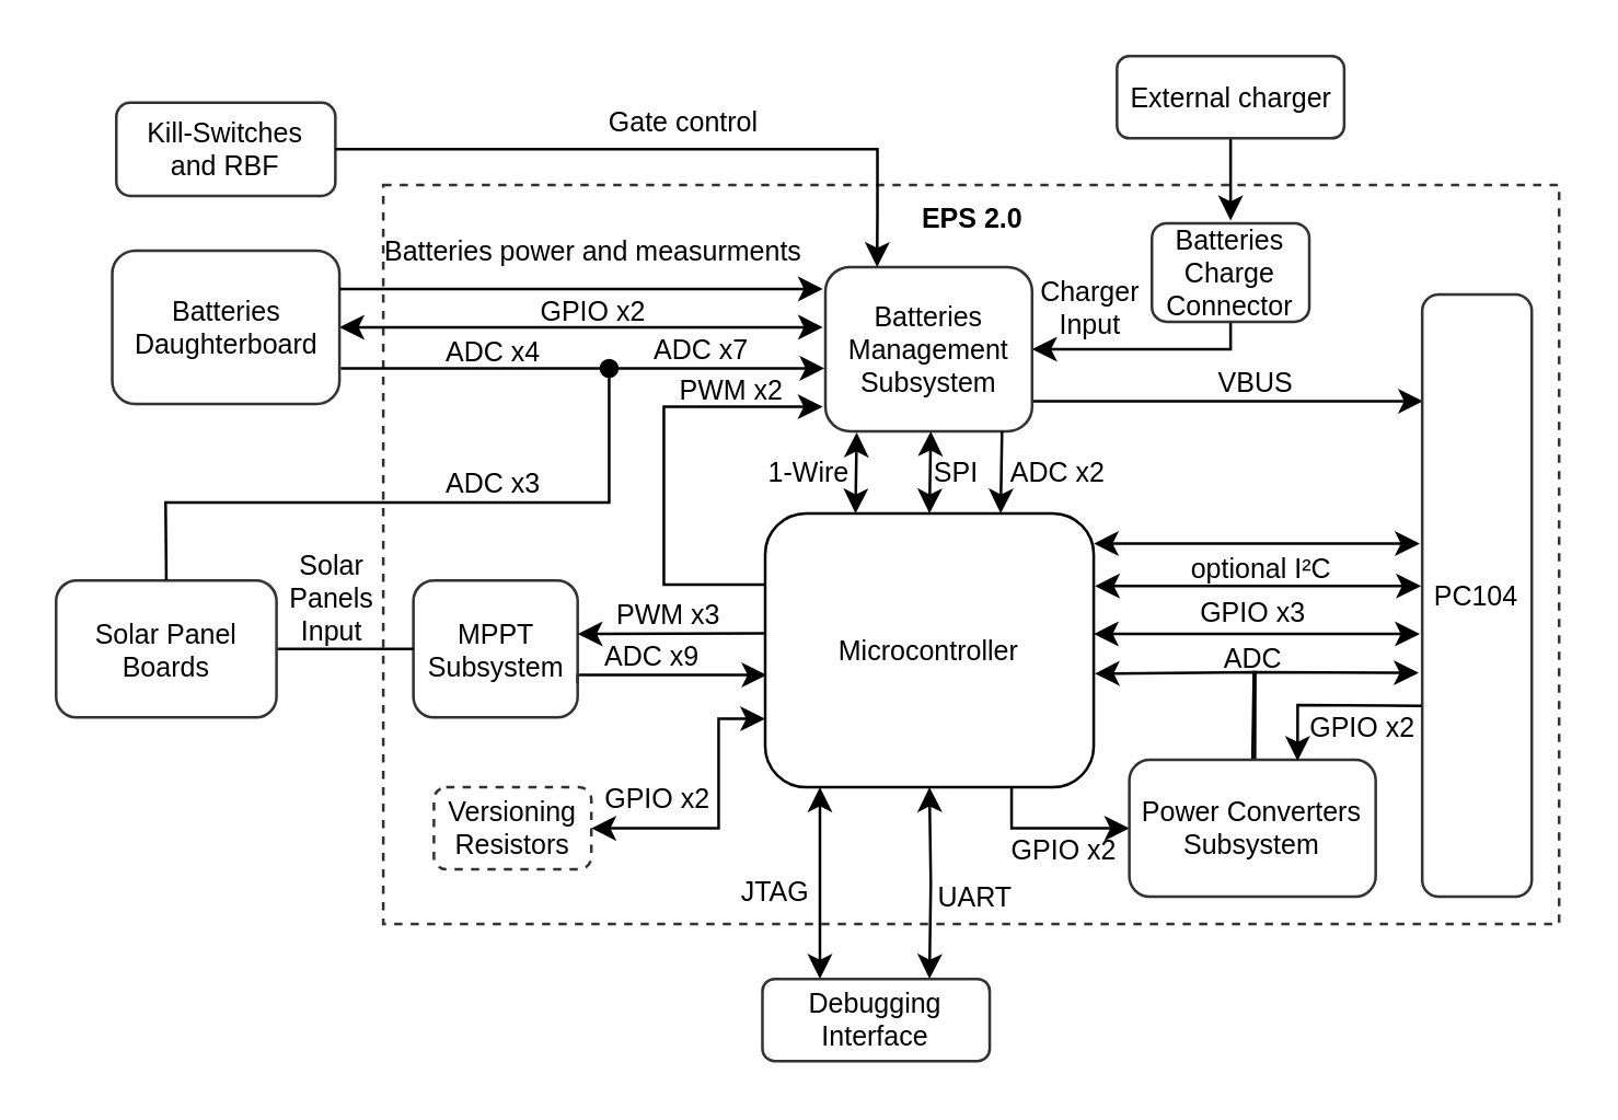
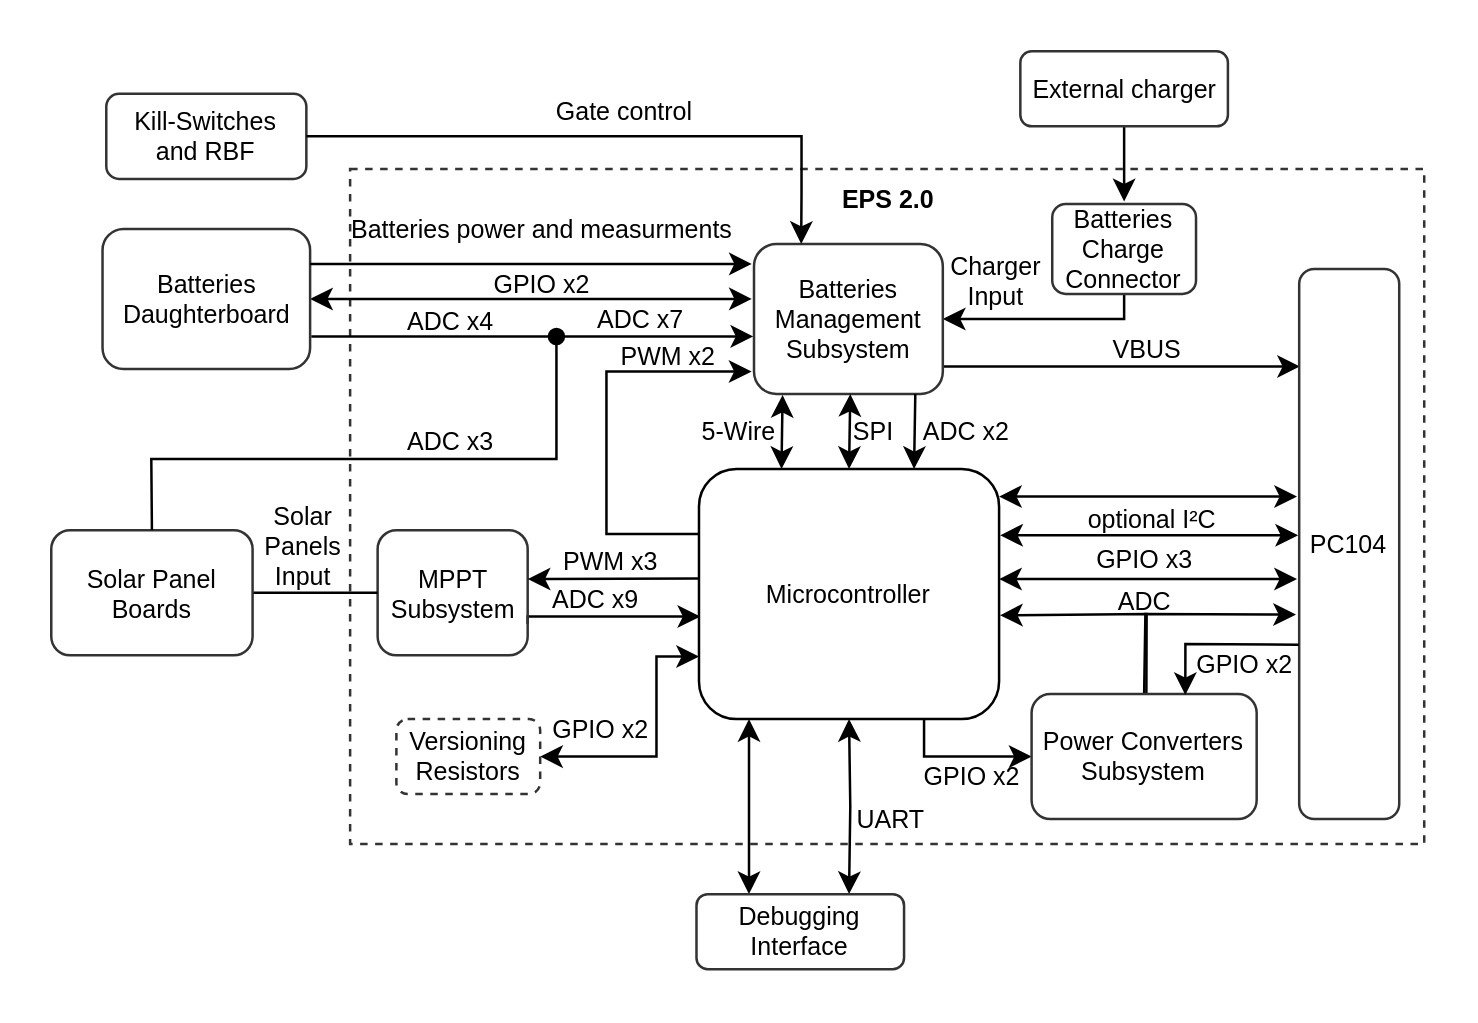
  <mxCell id="0" />
  <mxCell id="1" parent="0" />
  <mxCell id="2" value="EPS 2.0" style="rounded=0;whiteSpace=wrap;html=1;dashed=1;strokeColor=#333333;strokeWidth=1;fillColor=none;fontSize=10;verticalAlign=top;horizontal=1;fontStyle=1" parent="1" vertex="1"><mxGeometry x="139.5" y="67" width="429.5" height="270" as="geometry" /></mxCell>
  <mxCell id="3" value="" style="endArrow=classic;html=1;entryX=-0.032;entryY=0.61;entryDx=0;entryDy=0;entryPerimeter=0;rounded=0;exitX=0.5;exitY=0;exitDx=0;exitDy=0;" parent="1" source="12" edge="1"><mxGeometry width="50" height="50" relative="1" as="geometry"><mxPoint x="457" y="279" as="sourcePoint" /><mxPoint x="517.72" y="245.2" as="targetPoint" /><Array as="points"><mxPoint x="457.5" y="245" /></Array></mxGeometry></mxCell>
  <mxCell id="4" value="" style="endArrow=classic;html=1;entryX=1.003;entryY=0.565;entryDx=0;entryDy=0;entryPerimeter=0;rounded=0;exitX=0.51;exitY=-0.004;exitDx=0;exitDy=0;exitPerimeter=0;" parent="1" source="12" edge="1"><mxGeometry width="50" height="50" relative="1" as="geometry"><mxPoint x="457.5" y="279" as="sourcePoint" /><mxPoint x="399.36" y="245.5" as="targetPoint" /><Array as="points"><mxPoint x="458" y="245" /></Array></mxGeometry></mxCell>
  <mxCell id="5" style="edgeStyle=orthogonalEdgeStyle;rounded=0;orthogonalLoop=1;jettySize=auto;html=1;exitX=1;exitY=0.5;exitDx=0;exitDy=0;startArrow=classic;startFill=1;endArrow=classic;endFill=1;fontSize=10;entryX=-0.022;entryY=0.591;entryDx=0;entryDy=0;entryPerimeter=0;" parent="1" edge="1"><mxGeometry relative="1" as="geometry"><mxPoint x="518.12" y="231.02" as="targetPoint" /><mxPoint x="399" y="231" as="sourcePoint" /></mxGeometry></mxCell>
  <mxCell id="6" style="edgeStyle=orthogonalEdgeStyle;rounded=0;orthogonalLoop=1;jettySize=auto;html=1;exitX=0.75;exitY=1;exitDx=0;exitDy=0;entryX=0;entryY=0.5;entryDx=0;entryDy=0;startArrow=none;startFill=0;endArrow=classic;endFill=1;fontSize=10;" parent="1" source="9" target="12" edge="1"><mxGeometry relative="1" as="geometry"><Array as="points"><mxPoint x="369" y="302" /></Array></mxGeometry></mxCell>
  <mxCell id="7" style="edgeStyle=orthogonalEdgeStyle;rounded=0;orthogonalLoop=1;jettySize=auto;html=1;exitX=0;exitY=0.75;exitDx=0;exitDy=0;entryX=1;entryY=0.5;entryDx=0;entryDy=0;startArrow=classic;startFill=1;endArrow=classic;endFill=1;strokeColor=#000000;fontColor=#000000;" parent="1" source="9" target="57" edge="1"><mxGeometry relative="1" as="geometry"><Array as="points"><mxPoint x="262" y="262" /><mxPoint x="262" y="302" /></Array></mxGeometry></mxCell>
  <mxCell id="8" style="edgeStyle=orthogonalEdgeStyle;rounded=0;orthogonalLoop=1;jettySize=auto;html=1;exitX=0;exitY=0.25;exitDx=0;exitDy=0;entryX=-0.013;entryY=0.834;entryDx=0;entryDy=0;entryPerimeter=0;startArrow=none;startFill=0;endArrow=classic;endFill=1;strokeColor=#000000;fontSize=10;fontColor=#000000;" parent="1" edge="1"><mxGeometry relative="1" as="geometry"><mxPoint x="279" y="213" as="sourcePoint" /><mxPoint x="300.019" y="148.04" as="targetPoint" /><Array as="points"><mxPoint x="242" y="213" /><mxPoint x="242" y="148" /></Array></mxGeometry></mxCell>
  <mxCell id="9" value="Microcontroller" style="rounded=1;whiteSpace=wrap;html=1;strokeWidth=1;fillColor=none;fontSize=10;glass=0;shadow=0;sketch=0;" parent="1" vertex="1"><mxGeometry x="279" y="187" width="120" height="100" as="geometry" /></mxCell>
  <mxCell id="10" style="edgeStyle=orthogonalEdgeStyle;rounded=0;orthogonalLoop=1;jettySize=auto;html=1;startArrow=none;startFill=0;endArrow=classic;endFill=1;fontSize=10;exitX=1;exitY=0.75;exitDx=0;exitDy=0;" parent="1" source="11" edge="1"><mxGeometry relative="1" as="geometry"><mxPoint x="279.5" y="246" as="targetPoint" /><Array as="points"><mxPoint x="279.5" y="246" /></Array><mxPoint x="115.5" y="254" as="sourcePoint" /></mxGeometry></mxCell>
  <mxCell id="11" value="MPPT Subsystem" style="rounded=1;whiteSpace=wrap;html=1;strokeColor=#333333;strokeWidth=1;fillColor=none;fontSize=10;" parent="1" vertex="1"><mxGeometry x="150.5" y="211.5" width="60" height="50" as="geometry" /></mxCell>
  <mxCell id="12" value="Power Converters Subsystem" style="rounded=1;whiteSpace=wrap;html=1;strokeColor=#333333;strokeWidth=1;fontSize=10;fillColor=none;" parent="1" vertex="1"><mxGeometry x="412" y="277" width="90" height="50" as="geometry" /></mxCell>
  <mxCell id="13" style="edgeStyle=orthogonalEdgeStyle;rounded=0;orthogonalLoop=1;jettySize=auto;html=1;exitX=1;exitY=0.5;exitDx=0;exitDy=0;startArrow=none;startFill=0;endArrow=classic;endFill=1;fontColor=#FF0000;entryX=0.008;entryY=0.091;entryDx=0;entryDy=0;entryPerimeter=0;" parent="1" edge="1"><mxGeometry relative="1" as="geometry"><Array as="points" /><mxPoint x="376.5" y="146" as="sourcePoint" /><mxPoint x="519.32" y="146.02" as="targetPoint" /></mxGeometry></mxCell>
  <mxCell id="14" style="edgeStyle=orthogonalEdgeStyle;rounded=0;orthogonalLoop=1;jettySize=auto;html=1;startArrow=classic;startFill=1;endArrow=none;endFill=0;strokeColor=#000000;fontColor=#000000;" parent="1" edge="1"><mxGeometry relative="1" as="geometry"><mxPoint x="449" y="50" as="targetPoint" /><mxPoint x="449" y="80" as="sourcePoint" /></mxGeometry></mxCell>
  <mxCell id="15" style="edgeStyle=orthogonalEdgeStyle;rounded=0;orthogonalLoop=1;jettySize=auto;html=1;exitX=1;exitY=0.5;exitDx=0;exitDy=0;entryX=0.5;entryY=1;entryDx=0;entryDy=0;startArrow=classic;startFill=1;endArrow=none;endFill=0;strokeColor=#000000;fontColor=#000000;" parent="1" source="16" target="56" edge="1"><mxGeometry relative="1" as="geometry"><Array as="points"><mxPoint x="449" y="127" /></Array></mxGeometry></mxCell>
  <mxCell id="16" value="Batteries Management&lt;br&gt;Subsystem" style="rounded=1;whiteSpace=wrap;html=1;strokeColor=#333333;strokeWidth=1;fillColor=none;fontSize=10;" parent="1" vertex="1"><mxGeometry x="301" y="97" width="75.5" height="60" as="geometry" /></mxCell>
  <mxCell id="17" style="edgeStyle=orthogonalEdgeStyle;rounded=0;orthogonalLoop=1;jettySize=auto;html=1;exitX=0.5;exitY=0;exitDx=0;exitDy=0;entryX=0.5;entryY=1;entryDx=0;entryDy=0;startArrow=classic;startFill=1;endArrow=classic;endFill=1;fontSize=10;" parent="1" target="9" edge="1"><mxGeometry relative="1" as="geometry"><mxPoint x="339" y="357" as="sourcePoint" /></mxGeometry></mxCell>
  <mxCell id="18" style="edgeStyle=orthogonalEdgeStyle;rounded=0;orthogonalLoop=1;jettySize=auto;html=1;exitX=1;exitY=0.5;exitDx=0;exitDy=0;entryX=0;entryY=0.5;entryDx=0;entryDy=0;endArrow=none;endFill=0;" parent="1" source="19" target="11" edge="1"><mxGeometry relative="1" as="geometry" /></mxCell>
  <mxCell id="19" value="Solar Panel Boards" style="rounded=1;whiteSpace=wrap;html=1;strokeColor=#333333;strokeWidth=1;fillColor=none;fontSize=10;" parent="1" vertex="1"><mxGeometry x="20" y="211.5" width="80.5" height="50" as="geometry" /></mxCell>
  <mxCell id="20" value="PC104" style="rounded=1;whiteSpace=wrap;html=1;strokeColor=#333333;strokeWidth=1;fillColor=none;fontSize=10;" parent="1" vertex="1"><mxGeometry x="519" y="107" width="40" height="220" as="geometry" /></mxCell>
  <mxCell id="21" value="Kill-Switches &lt;br&gt;and RBF" style="rounded=1;whiteSpace=wrap;html=1;strokeColor=#333333;strokeWidth=1;fillColor=none;fontSize=10;" parent="1" vertex="1"><mxGeometry x="42" y="37" width="80" height="34" as="geometry" /></mxCell>
  <mxCell id="22" value="UART" style="text;html=1;strokeColor=none;fillColor=none;align=center;verticalAlign=middle;whiteSpace=wrap;rounded=0;shadow=0;glass=0;sketch=0;fontSize=10;" parent="1" vertex="1"><mxGeometry x="343" y="319" width="26" height="15" as="geometry" /></mxCell>
- <mxCell id="23" value="JTAG" style="text;html=1;strokeColor=none;fillColor=none;align=center;verticalAlign=middle;whiteSpace=wrap;rounded=0;shadow=0;glass=0;sketch=0;fontSize=10;" parent="1" vertex="1"><mxGeometry x="268" y="317" width="30" height="15" as="geometry" /></mxCell>
  <mxCell id="24" value="ADC x9" style="text;html=1;strokeColor=none;fillColor=none;align=center;verticalAlign=middle;whiteSpace=wrap;rounded=0;shadow=0;glass=0;sketch=0;fontSize=10;" parent="1" vertex="1"><mxGeometry x="212.5" y="231" width="50" height="15" as="geometry" /></mxCell>
  <mxCell id="25" value="PWM x3" style="text;html=1;strokeColor=none;fillColor=none;align=center;verticalAlign=middle;whiteSpace=wrap;rounded=0;shadow=0;glass=0;sketch=0;fontSize=10;" parent="1" vertex="1"><mxGeometry x="222" y="216" width="44" height="15" as="geometry" /></mxCell>
  <mxCell id="26" value="ADC x7" style="text;html=1;strokeColor=none;fillColor=none;align=center;verticalAlign=middle;whiteSpace=wrap;rounded=0;shadow=0;glass=0;sketch=0;fontSize=10;" parent="1" vertex="1"><mxGeometry x="234" y="119.5" width="44" height="15" as="geometry" /></mxCell>
  <mxCell id="27" value="PWM x2" style="text;html=1;strokeColor=none;fillColor=none;align=center;verticalAlign=middle;whiteSpace=wrap;rounded=0;shadow=0;glass=0;sketch=0;fontSize=10;" parent="1" vertex="1"><mxGeometry x="244.5" y="137" width="44" height="10" as="geometry" /></mxCell>
  <mxCell id="28" value="ADC x2" style="text;html=1;strokeColor=none;fillColor=none;align=left;verticalAlign=middle;whiteSpace=wrap;rounded=0;shadow=0;glass=0;sketch=0;fontSize=10;" parent="1" vertex="1"><mxGeometry x="366.5" y="162" width="45.5" height="20" as="geometry" /></mxCell>
- <mxCell id="29" value="1-Wire" style="text;html=1;strokeColor=none;fillColor=none;align=right;verticalAlign=middle;whiteSpace=wrap;rounded=0;shadow=0;glass=0;sketch=0;fontSize=10;" parent="1" vertex="1"><mxGeometry x="268.75" y="167" width="43.25" height="10" as="geometry" /></mxCell>
+ <mxCell id="29" value="5-Wire" style="text;html=1;strokeColor=none;fillColor=none;align=right;verticalAlign=middle;whiteSpace=wrap;rounded=0;shadow=0;glass=0;sketch=0;fontSize=10;" parent="1" vertex="1"><mxGeometry x="268.75" y="167" width="43.25" height="10" as="geometry" /></mxCell>
  <mxCell id="30" style="edgeStyle=orthogonalEdgeStyle;rounded=0;orthogonalLoop=1;jettySize=auto;html=1;entryX=0.5;entryY=0;entryDx=0;entryDy=0;startArrow=classic;startFill=1;endArrow=classic;endFill=1;fontSize=10;" parent="1" target="9" edge="1"><mxGeometry relative="1" as="geometry"><mxPoint x="339.5" y="157" as="sourcePoint" /><mxPoint x="343" y="187" as="targetPoint" /></mxGeometry></mxCell>
  <mxCell id="31" value="SPI" style="text;html=1;strokeColor=none;fillColor=none;align=left;verticalAlign=middle;whiteSpace=wrap;rounded=0;shadow=0;glass=0;sketch=0;fontSize=10;" parent="1" vertex="1"><mxGeometry x="339" y="167" width="23.5" height="10" as="geometry" /></mxCell>
  <mxCell id="32" style="edgeStyle=orthogonalEdgeStyle;rounded=0;orthogonalLoop=1;jettySize=auto;html=1;exitX=0.25;exitY=0;exitDx=0;exitDy=0;startArrow=classic;startFill=1;endArrow=classic;endFill=1;fontSize=10;entryX=0.297;entryY=1.008;entryDx=0;entryDy=0;entryPerimeter=0;" parent="1" edge="1"><mxGeometry relative="1" as="geometry"><mxPoint x="312" y="187" as="sourcePoint" /><mxPoint x="312.423" y="157.4" as="targetPoint" /></mxGeometry></mxCell>
  <mxCell id="33" style="edgeStyle=orthogonalEdgeStyle;rounded=0;orthogonalLoop=1;jettySize=auto;html=1;exitX=1;exitY=0.5;exitDx=0;exitDy=0;startArrow=classic;startFill=1;endArrow=classic;endFill=1;fontSize=10;entryX=-0.022;entryY=0.591;entryDx=0;entryDy=0;entryPerimeter=0;" parent="1" edge="1"><mxGeometry relative="1" as="geometry"><mxPoint x="518.12" y="198.02" as="targetPoint" /><mxPoint x="399" y="198" as="sourcePoint" /></mxGeometry></mxCell>
  <mxCell id="34" value="GPIO x2" style="text;html=1;strokeColor=none;fillColor=none;align=center;verticalAlign=middle;whiteSpace=wrap;rounded=0;shadow=0;glass=0;sketch=0;fontSize=10;" parent="1" vertex="1"><mxGeometry x="365" y="302" width="47" height="15" as="geometry" /></mxCell>
  <mxCell id="35" value="GPIO x3" style="text;html=1;strokeColor=none;fillColor=none;align=center;verticalAlign=middle;whiteSpace=wrap;rounded=0;shadow=0;glass=0;sketch=0;fontSize=10;" parent="1" vertex="1"><mxGeometry x="423.5" y="215.5" width="67" height="15" as="geometry" /></mxCell>
  <mxCell id="36" value="" style="endArrow=classic;html=1;fontSize=10;exitX=-0.004;exitY=0.683;exitDx=0;exitDy=0;exitPerimeter=0;rounded=0;entryX=0.683;entryY=0.008;entryDx=0;entryDy=0;fontColor=#FF0000;entryPerimeter=0;" parent="1" source="20" target="12" edge="1"><mxGeometry width="50" height="50" relative="1" as="geometry"><mxPoint x="399" y="407" as="sourcePoint" /><mxPoint x="449" y="357" as="targetPoint" /><Array as="points"><mxPoint x="473.5" y="257" /></Array></mxGeometry></mxCell>
  <mxCell id="37" value="GPIO x2" style="text;html=1;strokeColor=none;fillColor=none;align=center;verticalAlign=middle;whiteSpace=wrap;rounded=0;shadow=0;glass=0;sketch=0;fontSize=10;" parent="1" vertex="1"><mxGeometry x="475.5" y="257" width="43" height="15" as="geometry" /></mxCell>
  <mxCell id="38" value="ADC" style="text;html=1;strokeColor=none;fillColor=none;align=center;verticalAlign=middle;whiteSpace=wrap;rounded=0;shadow=0;glass=0;sketch=0;fontSize=10;" parent="1" vertex="1"><mxGeometry x="435.5" y="236" width="43" height="8" as="geometry" /></mxCell>
  <mxCell id="39" style="edgeStyle=orthogonalEdgeStyle;rounded=0;orthogonalLoop=1;jettySize=auto;html=1;exitX=1;exitY=0.5;exitDx=0;exitDy=0;startArrow=classic;startFill=1;endArrow=classic;endFill=1;fontSize=10;entryX=-0.022;entryY=0.591;entryDx=0;entryDy=0;entryPerimeter=0;" parent="1" edge="1"><mxGeometry relative="1" as="geometry"><mxPoint x="518.56" y="213.52" as="targetPoint" /><mxPoint x="399.44" y="213.5" as="sourcePoint" /></mxGeometry></mxCell>
  <mxCell id="40" value="optional I²C" style="text;html=1;fillColor=none;align=center;verticalAlign=middle;whiteSpace=wrap;rounded=0;shadow=0;glass=0;sketch=0;fontSize=10;" parent="1" vertex="1"><mxGeometry x="427" y="199.5" width="67" height="15" as="geometry" /></mxCell>
  <mxCell id="41" value="Solar Panels&lt;br&gt;Input" style="text;html=1;strokeColor=none;fillColor=none;align=center;verticalAlign=middle;whiteSpace=wrap;rounded=0;shadow=0;glass=0;sketch=0;fontSize=10;" parent="1" vertex="1"><mxGeometry x="100.5" y="200.25" width="40" height="34.5" as="geometry" /></mxCell>
  <mxCell id="42" style="edgeStyle=orthogonalEdgeStyle;rounded=0;orthogonalLoop=1;jettySize=auto;html=1;exitX=0.5;exitY=0;exitDx=0;exitDy=0;entryX=0.5;entryY=1;entryDx=0;entryDy=0;startArrow=classic;startFill=1;endArrow=classic;endFill=1;fontSize=10;" parent="1" edge="1"><mxGeometry relative="1" as="geometry"><mxPoint x="299" y="357" as="sourcePoint" /><mxPoint x="299" y="287" as="targetPoint" /></mxGeometry></mxCell>
  <mxCell id="43" style="edgeStyle=orthogonalEdgeStyle;rounded=0;orthogonalLoop=1;jettySize=auto;html=1;exitX=1;exitY=0.25;exitDx=0;exitDy=0;entryX=-0.012;entryY=0.583;entryDx=0;entryDy=0;entryPerimeter=0;startArrow=classic;startFill=1;" parent="1" edge="1"><mxGeometry relative="1" as="geometry"><mxPoint x="123.5" y="119" as="sourcePoint" /><mxPoint x="300.094" y="118.98" as="targetPoint" /></mxGeometry></mxCell>
  <mxCell id="44" value="Batteries Daughterboard" style="rounded=1;whiteSpace=wrap;html=1;strokeColor=#333333;strokeWidth=1;fillColor=none;fontSize=10;" parent="1" vertex="1"><mxGeometry x="40.5" y="91" width="83" height="56" as="geometry" /></mxCell>
  <mxCell id="45" value="Debugging Interface" style="rounded=1;whiteSpace=wrap;html=1;strokeColor=#333333;strokeWidth=1;fillColor=none;fontSize=10;" parent="1" vertex="1"><mxGeometry x="278" y="357" width="83" height="30" as="geometry" /></mxCell>
  <mxCell id="46" value="" style="endArrow=classic;html=1;entryX=1;entryY=0.25;entryDx=0;entryDy=0;exitX=0;exitY=0.478;exitDx=0;exitDy=0;exitPerimeter=0;" parent="1" edge="1"><mxGeometry width="50" height="50" relative="1" as="geometry"><mxPoint x="279" y="230.8" as="sourcePoint" /><mxPoint x="210.5" y="231" as="targetPoint" /></mxGeometry></mxCell>
  <mxCell id="47" style="edgeStyle=orthogonalEdgeStyle;rounded=0;orthogonalLoop=1;jettySize=auto;html=1;entryX=0.5;entryY=0;entryDx=0;entryDy=0;startArrow=none;startFill=0;endArrow=classic;endFill=1;fontSize=10;" parent="1" edge="1"><mxGeometry relative="1" as="geometry"><mxPoint x="365.5" y="157" as="sourcePoint" /><mxPoint x="365" y="187" as="targetPoint" /></mxGeometry></mxCell>
  <mxCell id="48" value="" style="endArrow=classic;startArrow=none;html=1;strokeColor=#000000;exitX=1;exitY=0.5;exitDx=0;exitDy=0;entryX=0.25;entryY=0;entryDx=0;entryDy=0;startFill=0;rounded=0;" parent="1" source="21" target="16" edge="1"><mxGeometry width="50" height="50" relative="1" as="geometry"><mxPoint x="120.42" y="117.9" as="sourcePoint" /><mxPoint x="297.995" y="117" as="targetPoint" /><Array as="points"><mxPoint x="320" y="54" /><mxPoint x="320" y="77" /></Array></mxGeometry></mxCell>
  <mxCell id="49" value="" style="endArrow=none;html=1;fontColor=#FF0000;entryX=0.5;entryY=0;entryDx=0;entryDy=0;rounded=0;endFill=0;startArrow=oval;startFill=1;" parent="1" target="19" edge="1"><mxGeometry width="50" height="50" relative="1" as="geometry"><mxPoint x="222" y="134" as="sourcePoint" /><mxPoint x="60.25" y="208.5" as="targetPoint" /><Array as="points"><mxPoint x="222" y="183" /><mxPoint x="60" y="183" /></Array></mxGeometry></mxCell>
  <mxCell id="50" value="ADC x4" style="text;html=1;strokeColor=none;fillColor=none;align=center;verticalAlign=middle;whiteSpace=wrap;rounded=0;shadow=0;glass=0;sketch=0;fontSize=10;" parent="1" vertex="1"><mxGeometry x="158" y="120" width="44" height="15" as="geometry" /></mxCell>
  <mxCell id="51" value="ADC x3" style="text;html=1;strokeColor=none;fillColor=none;align=center;verticalAlign=middle;whiteSpace=wrap;rounded=0;shadow=0;glass=0;sketch=0;fontSize=10;" parent="1" vertex="1"><mxGeometry x="158" y="168" width="44" height="15" as="geometry" /></mxCell>
  <mxCell id="52" value="" style="endArrow=classic;startArrow=none;html=1;entryX=0.009;entryY=0.833;entryDx=0;entryDy=0;entryPerimeter=0;startFill=0;" parent="1" edge="1"><mxGeometry width="50" height="50" relative="1" as="geometry"><mxPoint x="124" y="134" as="sourcePoint" /><mxPoint x="300.68" y="133.98" as="targetPoint" /></mxGeometry></mxCell>
  <mxCell id="53" value="VBUS" style="text;html=1;strokeColor=none;fillColor=none;align=center;verticalAlign=middle;whiteSpace=wrap;rounded=0;shadow=0;glass=0;sketch=0;fontSize=10;" parent="1" vertex="1"><mxGeometry x="437" y="134" width="43" height="10" as="geometry" /></mxCell>
  <mxCell id="54" value="Gate control" style="text;html=1;strokeColor=none;fillColor=none;align=center;verticalAlign=middle;whiteSpace=wrap;rounded=0;fontColor=#000000;fontSize=10;" parent="1" vertex="1"><mxGeometry x="210.5" y="38" width="77" height="12" as="geometry" /></mxCell>
  <mxCell id="55" value="External charger" style="rounded=1;whiteSpace=wrap;html=1;strokeColor=#333333;strokeWidth=1;fillColor=none;fontSize=10;" parent="1" vertex="1"><mxGeometry x="407.5" y="20" width="83" height="30" as="geometry" /></mxCell>
  <mxCell id="56" value="Batteries&lt;br&gt;Charge Connector" style="rounded=1;whiteSpace=wrap;html=1;strokeColor=#333333;strokeWidth=1;fillColor=none;fontSize=10;" parent="1" vertex="1"><mxGeometry x="420.25" y="81" width="57.5" height="36" as="geometry" /></mxCell>
  <mxCell id="57" value="Versioning Resistors" style="rounded=1;whiteSpace=wrap;html=1;strokeColor=#333333;strokeWidth=1;fillColor=none;fontSize=10;dashed=1;" parent="1" vertex="1"><mxGeometry x="158" y="287" width="57.5" height="30" as="geometry" /></mxCell>
  <mxCell id="58" value="GPIO x2" style="text;html=1;strokeColor=none;fillColor=none;align=center;verticalAlign=middle;whiteSpace=wrap;rounded=0;shadow=0;glass=0;sketch=0;fontSize=10;" parent="1" vertex="1"><mxGeometry x="217.5" y="283" width="44" height="15" as="geometry" /></mxCell>
  <mxCell id="59" value="GPIO x2" style="text;html=1;strokeColor=none;fillColor=none;align=center;verticalAlign=middle;whiteSpace=wrap;rounded=0;shadow=0;glass=0;sketch=0;fontSize=10;" parent="1" vertex="1"><mxGeometry x="191.5" y="109.5" width="49" height="7.5" as="geometry" /></mxCell>
  <mxCell id="60" style="edgeStyle=orthogonalEdgeStyle;rounded=0;orthogonalLoop=1;jettySize=auto;html=1;exitX=1;exitY=0.25;exitDx=0;exitDy=0;entryX=-0.012;entryY=0.583;entryDx=0;entryDy=0;entryPerimeter=0;startArrow=none;startFill=0;" parent="1" edge="1"><mxGeometry relative="1" as="geometry"><mxPoint x="123.5" y="105.02" as="sourcePoint" /><mxPoint x="300.094" y="105" as="targetPoint" /></mxGeometry></mxCell>
  <mxCell id="61" value="Batteries power and measurments" style="text;html=1;strokeColor=none;fillColor=none;align=center;verticalAlign=middle;whiteSpace=wrap;rounded=0;shadow=0;glass=0;sketch=0;fontSize=10;" parent="1" vertex="1"><mxGeometry x="137.5" y="85" width="157" height="12" as="geometry" /></mxCell>
  <mxCell id="62" value="Charger Input" style="text;html=1;strokeColor=none;fillColor=none;align=center;verticalAlign=middle;whiteSpace=wrap;rounded=0;shadow=0;glass=0;sketch=0;fontSize=10;" parent="1" vertex="1"><mxGeometry x="374" y="99" width="48" height="26" as="geometry" /></mxCell>
